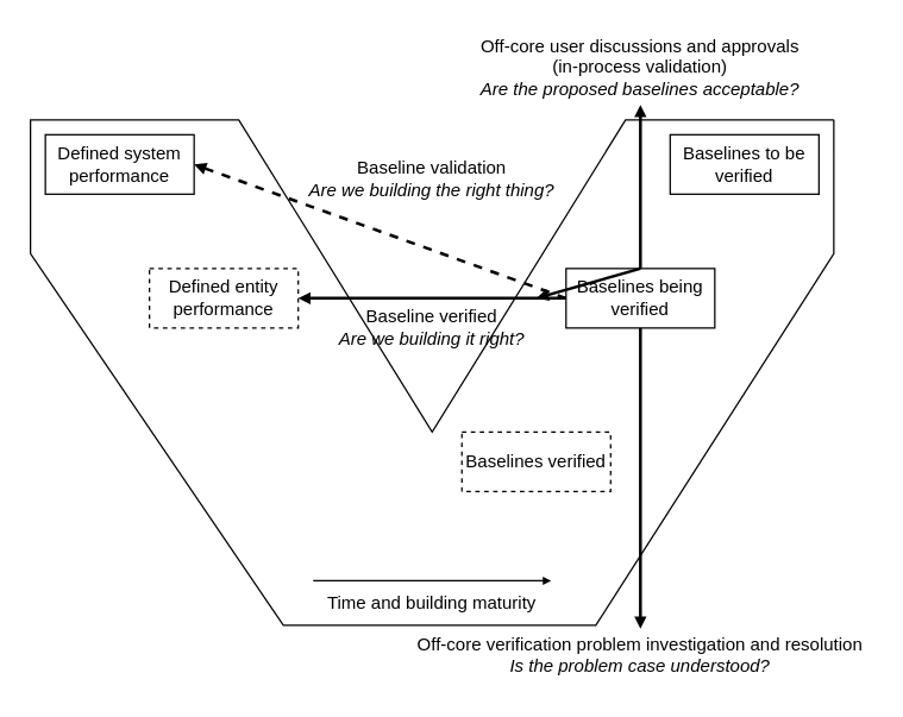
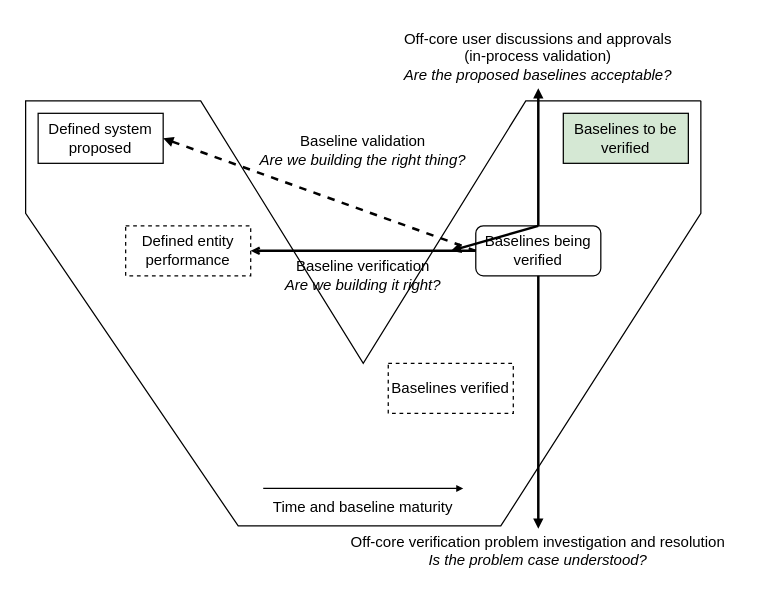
  <mxCell id="0" />
  <mxCell id="1" parent="0" />
  <mxCell id="2" value="Off-core user discussions and approvals&lt;br&gt;(in-process validation)&lt;br&gt;&lt;i&gt;Are the proposed baselines acceptable?&lt;/i&gt;" style="rounded=0;whiteSpace=wrap;html=1;strokeColor=none;fillColor=none;" parent="1" vertex="1"><mxGeometry x="290" y="20" width="280" height="50" as="geometry" /></mxCell>
  <mxCell id="3" value="Off-core verification problem investigation and resolution&lt;br&gt;&lt;i&gt;Is the problem case understood?&lt;/i&gt;" style="rounded=0;whiteSpace=wrap;html=1;strokeColor=none;fillColor=none;" parent="1" vertex="1"><mxGeometry x="275" y="420" width="310" height="40" as="geometry" /></mxCell>
- <mxCell id="4" value="Defined system performance" style="rounded=0;whiteSpace=wrap;html=1;" parent="1" vertex="1"><mxGeometry x="30" y="90" width="100" height="40" as="geometry" /></mxCell>
- <mxCell id="5" style="edgeStyle=none;rounded=0;html=1;entryX=1;entryY=0.5;entryDx=0;entryDy=0;strokeWidth=2;endArrow=block;endFill=1;startSize=3;endSize=3;exitX=0;exitY=0.5;exitDx=0;exitDy=0;" parent="1" source="8" target="6" edge="1"><mxGeometry relative="1" as="geometry"><mxPoint x="360" y="240" as="sourcePoint" /></mxGeometry></mxCell>
+ <mxCell id="4" value="Defined system proposed" style="rounded=0;whiteSpace=wrap;html=1;" parent="1" vertex="1"><mxGeometry x="30" y="90" width="100" height="40" as="geometry" /></mxCell>
+ <mxCell id="5" style="edgeStyle=none;rounded=0;html=1;entryX=1;entryY=0.5;entryDx=0;entryDy=0;strokeWidth=2;endArrow=open;endFill=1;startSize=3;endSize=3;exitX=0;exitY=0.5;exitDx=0;exitDy=0;" parent="1" source="8" target="6" edge="1"><mxGeometry relative="1" as="geometry"><mxPoint x="360" y="240" as="sourcePoint" /></mxGeometry></mxCell>
  <mxCell id="6" value="Defined entity performance" style="rounded=0;whiteSpace=wrap;html=1;dashed=1;" parent="1" vertex="1"><mxGeometry x="100" y="180" width="100" height="40" as="geometry" /></mxCell>
  <mxCell id="7" value="Baselines verified" style="rounded=0;whiteSpace=wrap;html=1;dashed=1;" parent="1" vertex="1"><mxGeometry x="310" y="290" width="100" height="40" as="geometry" /></mxCell>
- <mxCell id="8" value="Baselines being verified" style="rounded=0;whiteSpace=wrap;html=1;" parent="1" vertex="1"><mxGeometry x="380" y="180" width="100" height="40" as="geometry" /></mxCell>
+ <mxCell id="8" value="Baselines being verified" style="whiteSpace=wrap;html=1;rounded=1;" parent="1" vertex="1"><mxGeometry x="380" y="180" width="100" height="40" as="geometry" /></mxCell>
  <mxCell id="9" value="" style="endArrow=none;html=1;rounded=0;strokeWidth=1;startSize=3;endSize=3;" parent="1" edge="1"><mxGeometry width="50" height="50" relative="1" as="geometry"><mxPoint x="560" y="80" as="sourcePoint" /><mxPoint x="560" y="80" as="targetPoint" /><Array as="points"><mxPoint x="560" y="170" /><mxPoint x="400" y="420" /><mxPoint x="190" y="420" /><mxPoint x="20" y="170" /><mxPoint x="20" y="80" /><mxPoint x="160" y="80" /><mxPoint x="290" y="290" /><mxPoint x="420" y="80" /></Array></mxGeometry></mxCell>
- <mxCell id="10" value="Baseline verified&lt;br&gt;&lt;i&gt;Are we building it right?&lt;/i&gt;" style="rounded=0;whiteSpace=wrap;html=1;strokeColor=none;fillColor=none;" parent="1" vertex="1"><mxGeometry x="210" y="200" width="160" height="40" as="geometry" /></mxCell>
- <mxCell id="11" value="Time and building maturity" style="rounded=0;whiteSpace=wrap;html=1;strokeColor=none;fillColor=none;" parent="1" vertex="1"><mxGeometry x="210" y="390" width="160" height="30" as="geometry" /></mxCell>
+ <mxCell id="10" value="Baseline verification&lt;br&gt;&lt;i&gt;Are we building it right?&lt;/i&gt;" style="rounded=0;whiteSpace=wrap;html=1;strokeColor=none;fillColor=none;" parent="1" vertex="1"><mxGeometry x="210" y="200" width="160" height="40" as="geometry" /></mxCell>
+ <mxCell id="11" value="Time and baseline maturity" style="rounded=0;whiteSpace=wrap;html=1;strokeColor=none;fillColor=none;" parent="1" vertex="1"><mxGeometry x="210" y="390" width="160" height="30" as="geometry" /></mxCell>
  <mxCell id="12" style="edgeStyle=none;rounded=0;html=1;exitX=0;exitY=0;exitDx=0;exitDy=0;entryX=1;entryY=0;entryDx=0;entryDy=0;strokeWidth=1;endArrow=block;endFill=1;startSize=3;endSize=3;" parent="1" source="11" target="11" edge="1"><mxGeometry relative="1" as="geometry" /></mxCell>
- <mxCell id="13" value="Baselines to be verified" style="rounded=0;whiteSpace=wrap;html=1;" vertex="1" parent="1"><mxGeometry x="450" y="90" width="100" height="40" as="geometry" /></mxCell>
+ <mxCell id="13" value="Baselines to be verified" style="rounded=0;whiteSpace=wrap;html=1;fillColor=#d5e8d4;" vertex="1" parent="1"><mxGeometry x="450" y="90" width="100" height="40" as="geometry" /></mxCell>
  <mxCell id="14" style="edgeStyle=none;rounded=0;html=1;entryX=1;entryY=0.5;entryDx=0;entryDy=0;strokeWidth=2;endArrow=block;endFill=1;startSize=3;endSize=3;exitX=0;exitY=0.5;exitDx=0;exitDy=0;dashed=1;" edge="1" parent="1" source="8" target="4"><mxGeometry relative="1" as="geometry"><mxPoint x="390" y="210" as="sourcePoint" /><mxPoint x="210" y="210" as="targetPoint" /></mxGeometry></mxCell>
  <mxCell id="15" style="edgeStyle=none;rounded=0;html=1;exitX=0.5;exitY=0;exitDx=0;exitDy=0;strokeWidth=2;endArrow=block;endFill=1;startSize=3;endSize=3;" edge="1" parent="1" source="8"><mxGeometry relative="1" as="geometry"><mxPoint x="430" y="70" as="targetPoint" /><mxPoint x="160" y="190" as="sourcePoint" /></mxGeometry></mxCell>
  <mxCell id="16" style="edgeStyle=none;rounded=0;html=1;exitX=0.5;exitY=1;exitDx=0;exitDy=0;strokeWidth=2;endArrow=block;endFill=1;startSize=3;endSize=3;" edge="1" parent="1" source="8"><mxGeometry relative="1" as="geometry"><mxPoint x="430" y="422.286" as="targetPoint" /><mxPoint x="415" y="190" as="sourcePoint" /></mxGeometry></mxCell>
  <mxCell id="17" value="Baseline validation&lt;br&gt;&lt;i&gt;Are we building the right thing?&lt;/i&gt;" style="rounded=0;whiteSpace=wrap;html=1;strokeColor=none;fillColor=none;" vertex="1" parent="1"><mxGeometry x="195" y="100" width="190" height="40" as="geometry" /></mxCell>
  <mxCell id="18" style="edgeStyle=none;rounded=0;html=1;exitX=0.5;exitY=0;exitDx=0;exitDy=0;strokeWidth=2;endArrow=block;endFill=1;startSize=3;endSize=3;" edge="1" parent="1" source="8" target="10"><mxGeometry relative="1" as="geometry"><mxPoint x="440" y="80" as="targetPoint" /><mxPoint x="440" y="190" as="sourcePoint" /></mxGeometry></mxCell>
